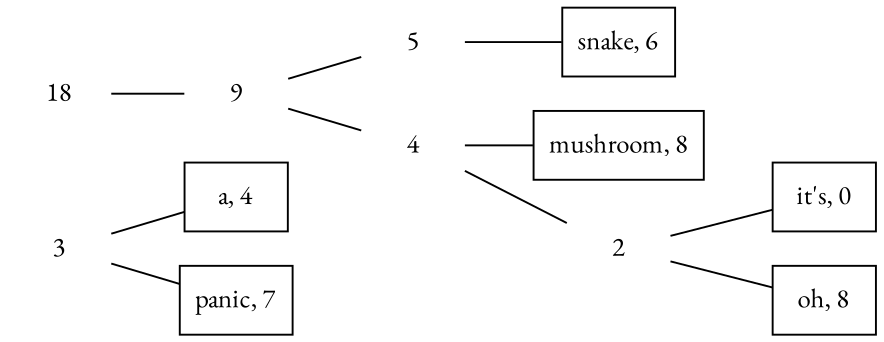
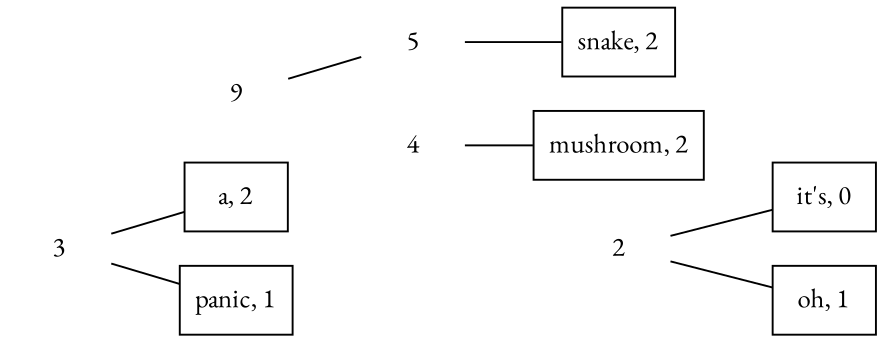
  graph {
    fontname="EB Garamond"
    rankdir=LR
    node [fontname="EB Garamond" shape=box]
    edge [fontname="EB Garamond"]
-   n1 [label="a, 4"]
-   n2 [label="panic, 7"]
+   n1 [label="a, 2"]
+   n2 [label="panic, 1"]
    n3 [label=3 shape=plaintext]
-   n4 [label="snake, 6"]
+   n4 [label="snake, 2"]
    n5 [label=5 shape=plaintext]
-   n6 [label="mushroom, 8"]
+   n6 [label="mushroom, 2"]
    n7 [label="it's, 0"]
-   n8 [label="oh, 8"]
+   n8 [label="oh, 1"]
    n9 [label=2 shape=plaintext]
    n10 [label=4 shape=plaintext]
    n11 [label=9 shape=plaintext]
-   n12 [label=18 shape=plaintext]
    n3 -- n1
    n3 -- n2
    n5 -- n4
    n9 -- n7
    n9 -- n8
    n10 -- n6
-   n10 -- n9
    n11 -- n5
-   n11 -- n10
-   n12 -- n11
  }
